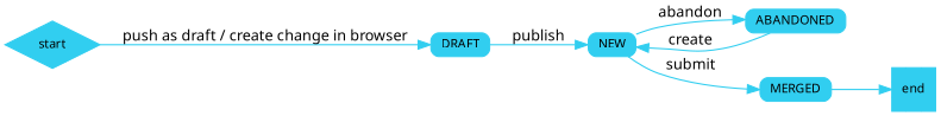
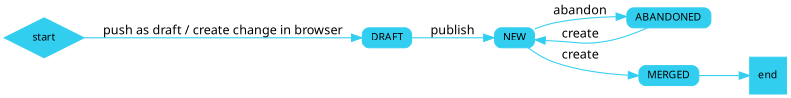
  digraph {
    rankdir=LR
    node [color="#31CEF0" fontname=Verdana fontsize=10 shape=Mrecord style=filled]
    edge [color="#31CEF0" fontname=Verdana fontsize=12 style=filled]
    start [height=0.02 shape=Mdiamond width=0.02]
    DRAFT [height=0.02 width=0.02]
    NEW [height=0.02 width=0.02]
    ABANDONED [height=0.02 width=0.02]
    MERGED [height=0.02 width=0.02]
    end [height=0.02 shape=Msquare width=0.02]
    start -> DRAFT [label="push as draft / create change in browser"]
    DRAFT -> NEW [label=publish]
    NEW -> ABANDONED [height=0.02 label=abandon shape=Mrecord width=0.02]
-   NEW -> MERGED [height=0.02 label=submit shape=Mrecord width=0.02]
+   NEW -> MERGED [height=0.02 label=create shape=Mrecord width=0.02]
    ABANDONED -> NEW [height=0.02 label=create shape=Mrecord width=0.02]
    MERGED -> end
  }
